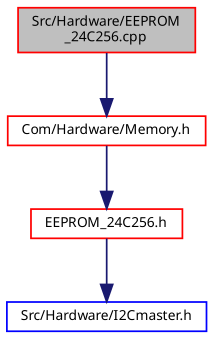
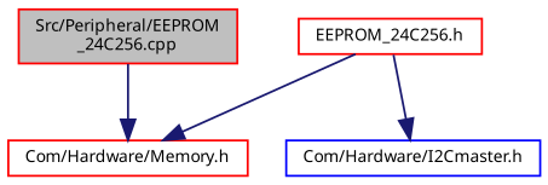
  digraph {
    node [color=red fillcolor=white fontname=Sans fontsize=8 shape=record style=filled]
    edge [color=midnightblue fontname=Sans fontsize=8 labelfontname=Sans labelfontsize=8 style=solid]
-   n1 [fillcolor=grey75 fontcolor=black height=0.2 label="Src/Hardware/EEPROM\l_24C256.cpp" width=0.4]
+   n1 [fillcolor=grey75 fontcolor=black height=0.2 label="Src/Peripheral/EEPROM\l_24C256.cpp" width=0.4]
    n2 [height=0.2 label="Com/Hardware/Memory.h" width=0.4]
    n3 [height=0.2 label="EEPROM_24C256.h" width=0.4]
-   n4 [color=blue height=0.2 label="Src/Hardware/I2Cmaster.h" width=0.4]
+   n4 [color=blue height=0.2 label="Com/Hardware/I2Cmaster.h" width=0.4]
    n1 -> n2
-   n2 -> n3
+   n3 -> n2
    n3 -> n4
  }
